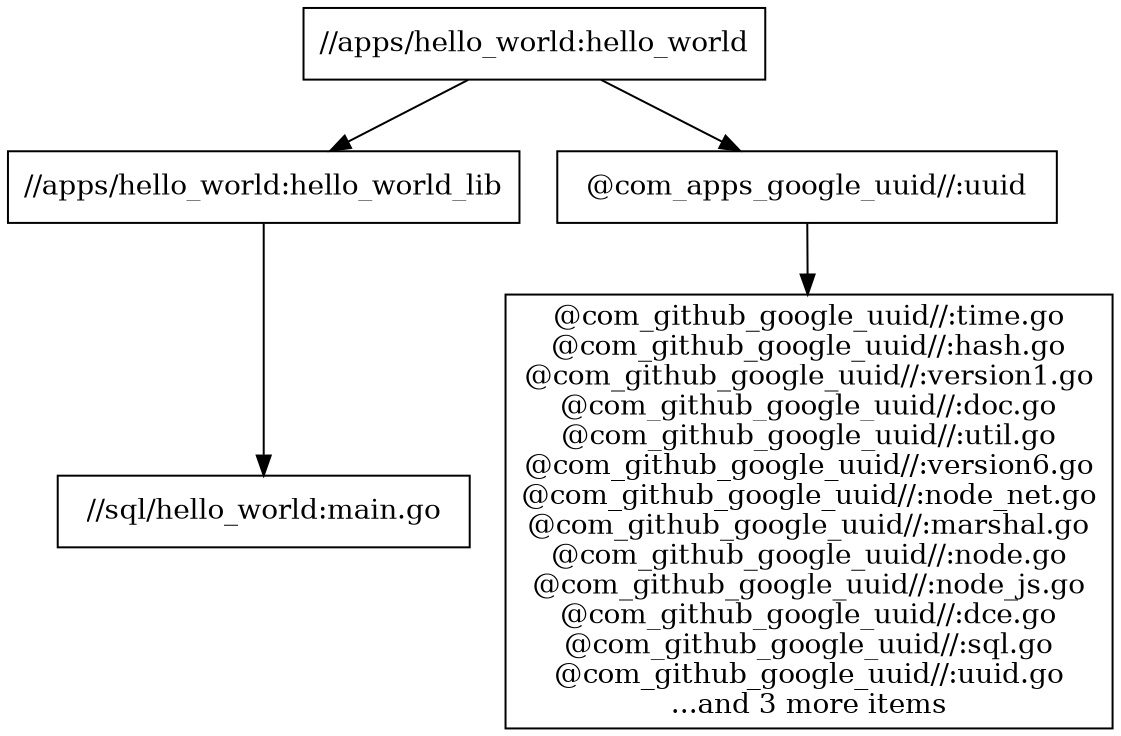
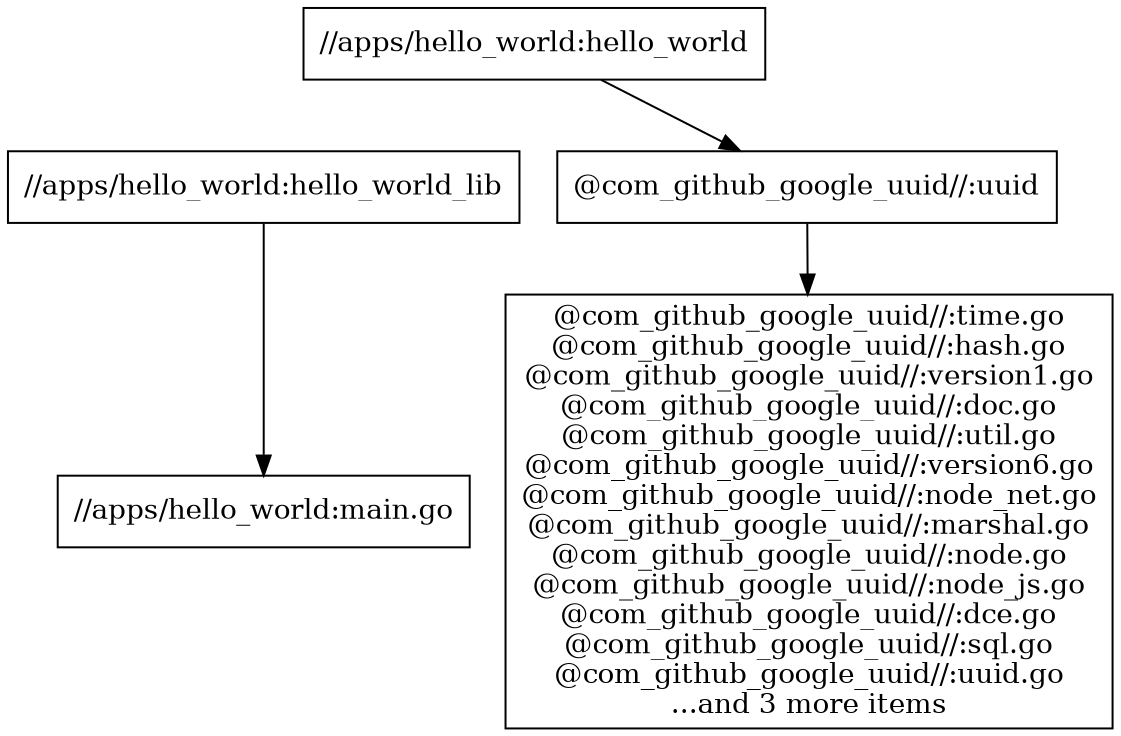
  digraph {
    node [shape=box]
    "//apps/hello_world:hello_world"
    "//apps/hello_world:hello_world_lib"
-   "@com_github_google_uuid//:uuid" [label="@com_apps_google_uuid//:uuid"]
-   "//apps/hello_world:main.go" [label="//sql/hello_world:main.go"]
+   "@com_github_google_uuid//:uuid"
+   "//apps/hello_world:main.go"
    "@com_github_google_uuid//:time.go\n@com_github_google_uuid//:hash.go\n@com_github_google_uuid//:version1.go\n@com_github_google_uuid//:doc.go\n@com_github_google_uuid//:util.go\n@com_github_google_uuid//:version6.go\n@com_github_google_uuid//:node_net.go\n@com_github_google_uuid//:marshal.go\n@com_github_google_uuid//:node.go\n@com_github_google_uuid//:node_js.go\n@com_github_google_uuid//:dce.go\n@com_github_google_uuid//:sql.go\n@com_github_google_uuid//:uuid.go\n...and 3 more items"
-   "//apps/hello_world:hello_world" -> "//apps/hello_world:hello_world_lib"
    "//apps/hello_world:hello_world" -> "@com_github_google_uuid//:uuid"
    "//apps/hello_world:hello_world_lib" -> "//apps/hello_world:main.go"
    "@com_github_google_uuid//:uuid" -> "@com_github_google_uuid//:time.go\n@com_github_google_uuid//:hash.go\n@com_github_google_uuid//:version1.go\n@com_github_google_uuid//:doc.go\n@com_github_google_uuid//:util.go\n@com_github_google_uuid//:version6.go\n@com_github_google_uuid//:node_net.go\n@com_github_google_uuid//:marshal.go\n@com_github_google_uuid//:node.go\n@com_github_google_uuid//:node_js.go\n@com_github_google_uuid//:dce.go\n@com_github_google_uuid//:sql.go\n@com_github_google_uuid//:uuid.go\n...and 3 more items"
  }
